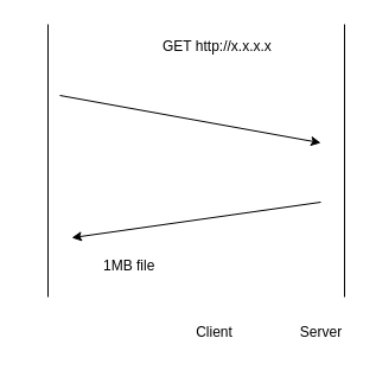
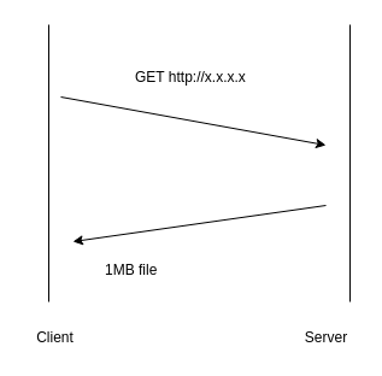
  <mxCell id="0" />
  <mxCell id="1" parent="0" />
  <mxCell id="2" value="" style="endArrow=none;html=1;rounded=0;" edge="1" parent="1"><mxGeometry width="50" height="50" relative="1" as="geometry"><mxPoint x="40" y="250" as="sourcePoint" /><mxPoint x="40" y="20" as="targetPoint" /></mxGeometry></mxCell>
  <mxCell id="3" value="" style="endArrow=none;html=1;rounded=0;" edge="1" parent="1"><mxGeometry width="50" height="50" relative="1" as="geometry"><mxPoint x="290" y="250" as="sourcePoint" /><mxPoint x="290" y="20" as="targetPoint" /></mxGeometry></mxCell>
  <mxCell id="4" value="" style="endArrow=classic;html=1;rounded=0;" edge="1" parent="1"><mxGeometry width="50" height="50" relative="1" as="geometry"><mxPoint x="50" y="80" as="sourcePoint" /><mxPoint x="270" y="120" as="targetPoint" /></mxGeometry></mxCell>
  <mxCell id="5" value="" style="endArrow=classic;html=1;rounded=0;" edge="1" parent="1"><mxGeometry width="50" height="50" relative="1" as="geometry"><mxPoint x="270" y="170" as="sourcePoint" /><mxPoint x="60" y="200" as="targetPoint" /></mxGeometry></mxCell>
- <mxCell id="6" value="Client" style="text;html=1;resizable=0;autosize=1;align=center;verticalAlign=middle;points=[];fillColor=none;strokeColor=none;rounded=0;" vertex="1" parent="1"><mxGeometry x="155" y="270" width="50" height="20" as="geometry" /></mxCell>
+ <mxCell id="6" value="Client" style="text;html=1;resizable=0;autosize=1;align=center;verticalAlign=middle;points=[];fillColor=none;strokeColor=none;rounded=0;" vertex="1" parent="1"><mxGeometry x="20" y="270" width="50" height="20" as="geometry" /></mxCell>
  <mxCell id="7" value="Server" style="text;html=1;resizable=0;autosize=1;align=center;verticalAlign=middle;points=[];fillColor=none;strokeColor=none;rounded=0;" vertex="1" parent="1"><mxGeometry x="245" y="270" width="50" height="20" as="geometry" /></mxCell>
- <mxCell id="8" value="GET http://x.x.x.x" style="text;whiteSpace=wrap;html=1;" vertex="1" parent="1"><mxGeometry x="135" y="25" width="130" height="30" as="geometry" /></mxCell>
+ <mxCell id="8" value="GET http://x.x.x.x" style="text;whiteSpace=wrap;html=1;" vertex="1" parent="1"><mxGeometry x="110" y="50" width="130" height="30" as="geometry" /></mxCell>
  <mxCell id="9" value="1MB file" style="text;whiteSpace=wrap;html=1;" vertex="1" parent="1"><mxGeometry x="85" y="210" width="130" height="30" as="geometry" /></mxCell>
